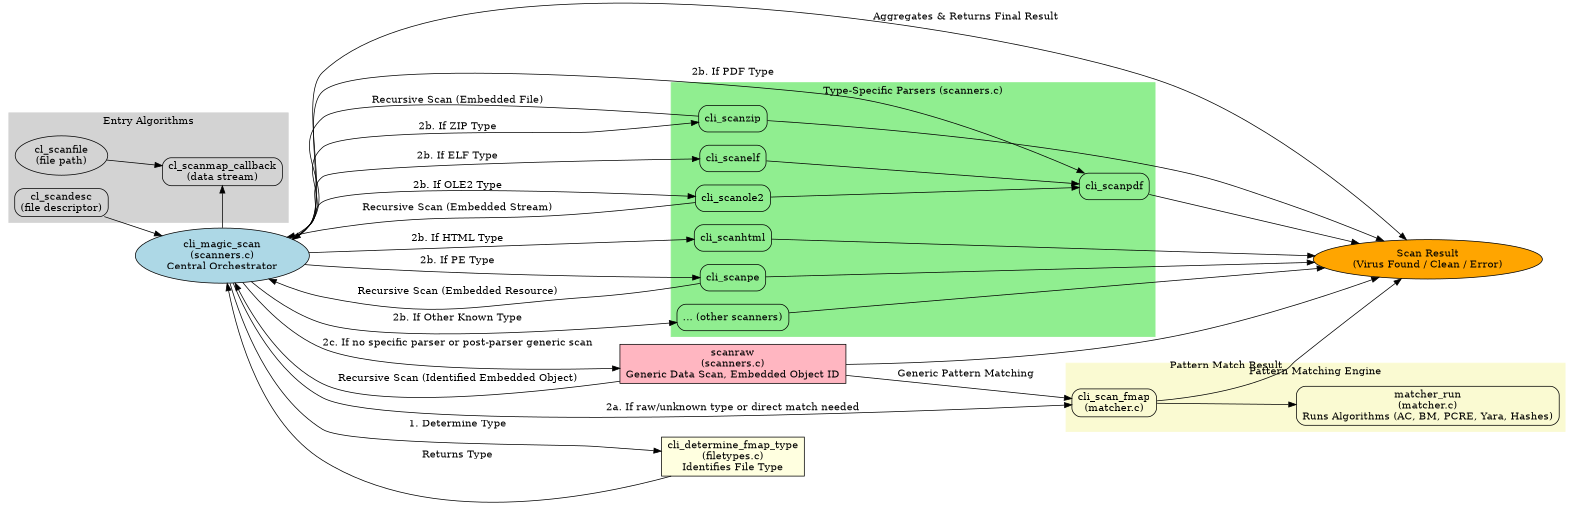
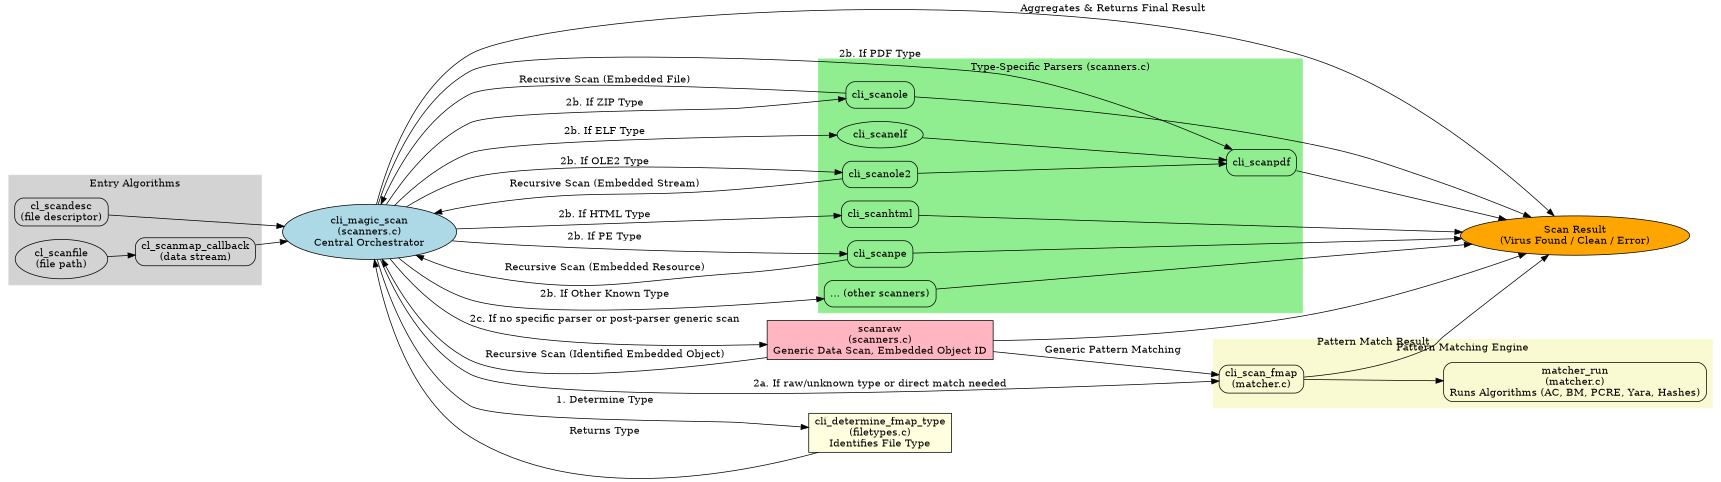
  digraph {
    rankdir=LR
    node [shape=box style=rounded]
    n1 [label="cl_scanfile\n(file path)" shape=ellipse]
    n2 [label="cl_scandesc\n(file descriptor)"]
    n3 [label="cl_scanmap_callback\n(data stream)"]
    n4 [label="cli_scan_fmap\n(matcher.c)"]
    n5 [label="matcher_run\n(matcher.c)\nRuns Algorithms (AC, BM, PCRE, Yara, Hashes)"]
-   n6 [label=cli_scanzip]
+   n6 [label=cli_scanole]
    n7 [label=cli_scanole2]
    n8 [label=cli_scanpe]
-   n9 [label=cli_scanelf]
+   n9 [label=cli_scanelf shape=ellipse]
    n10 [label=cli_scanhtml]
    n11 [label=cli_scanpdf]
    n12 [label="... (other scanners)"]
    n13 [fillcolor=lightblue label="cli_magic_scan\n(scanners.c)\nCentral Orchestrator" shape=ellipse style=filled]
    n14 [fillcolor=orange label="Scan Result\n(Virus Found / Clean / Error)" shape=ellipse style=filled]
    n15 [fillcolor=lightyellow label="cli_determine_fmap_type\n(filetypes.c)\nIdentifies File Type" style=filled]
    n16 [fillcolor=lightpink label="scanraw\n(scanners.c)\nGeneric Data Scan, Embedded Object ID" style=filled]
    subgraph cluster_1 {
      color=lightgrey
      label="Entry Algorithms"
      style=filled
      n1
      n2
      n3
    }
    subgraph cluster_2 {
      color=lightgoldenrodyellow
      label="Pattern Matching Engine"
      style=filled
      n4
      n5
    }
    subgraph cluster_3 {
      color=lightgreen
      label="Type-Specific Parsers (scanners.c)"
      style=filled
      n6
      n7
      n8
      n9
      n10
      n11
      n12
    }
    n1 -> n3
    n2 -> n13
-   n13 -> n3
+   n3 -> n13
    n4 -> n5
    n4 -> n14 [label="Pattern Match Result"]
    n6 -> n13 [label="Recursive Scan (Embedded File)"]
    n6 -> n14
    n7 -> n11
    n7 -> n13 [label="Recursive Scan (Embedded Stream)"]
    n8 -> n13 [label="Recursive Scan (Embedded Resource)"]
    n8 -> n14
    n9 -> n11
    n10 -> n14
    n11 -> n14
    n12 -> n14
    n13 -> n4 [label="2a. If raw/unknown type or direct match needed"]
    n13 -> n6 [label="2b. If ZIP Type"]
    n13 -> n7 [label="2b. If OLE2 Type"]
    n13 -> n8 [label="2b. If PE Type"]
    n13 -> n9 [label="2b. If ELF Type"]
    n13 -> n10 [label="2b. If HTML Type"]
    n13 -> n11 [label="2b. If PDF Type"]
    n13 -> n12 [label="2b. If Other Known Type"]
    n13 -> n14 [label="Aggregates & Returns Final Result"]
    n13 -> n15 [label="1. Determine Type"]
    n13 -> n16 [label="2c. If no specific parser or post-parser generic scan"]
    n15 -> n13 [label="Returns Type"]
    n16 -> n4 [label="Generic Pattern Matching"]
    n16 -> n13 [label="Recursive Scan (Identified Embedded Object)"]
    n16 -> n14
  }
